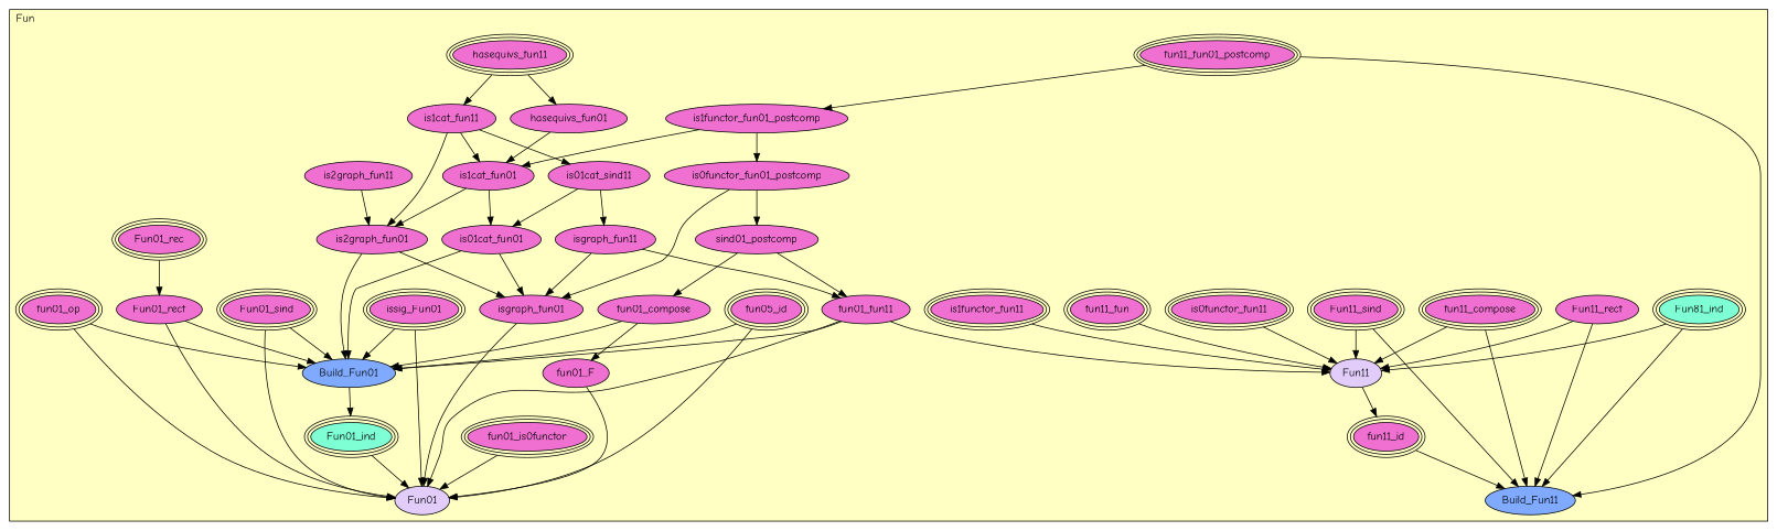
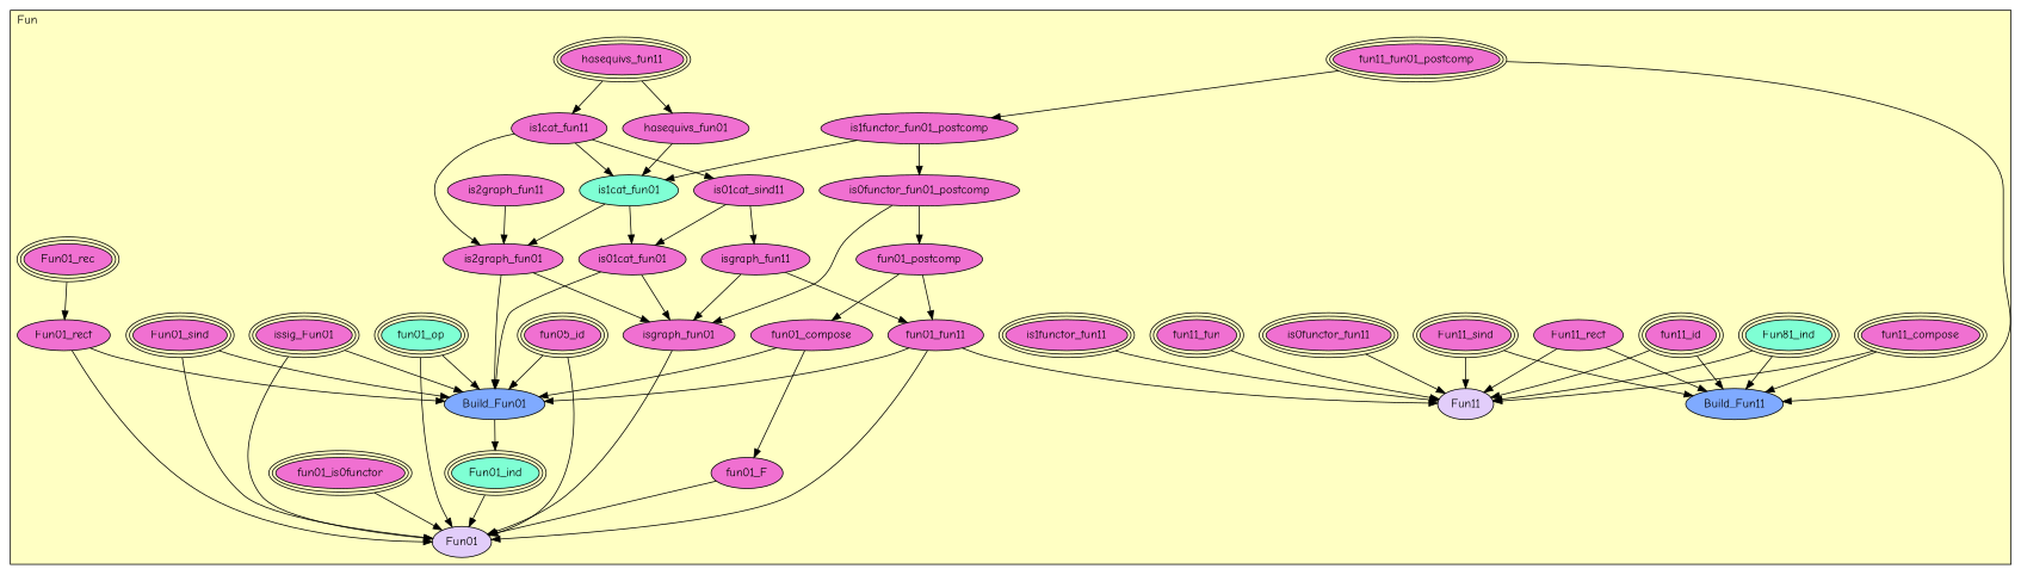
  digraph {
    fontname="Comic Neue"
    node [fillcolor="#F070D1" fontname="Comic Neue" style=filled]
    edge [fontname="Comic Neue"]
    n1 [label=fun11_compose peripheries=3]
    n2 [label=fun11_fun01_postcomp peripheries=3]
    n3 [label=is1functor_fun01_postcomp]
    n4 [label=is0functor_fun01_postcomp]
-   n5 [label=sind01_postcomp]
+   n5 [label=fun01_postcomp]
    n6 [label=fun01_compose]
    n7 [label=fun11_id peripheries=3]
    n8 [label=fun05_id peripheries=3]
    n9 [label=hasequivs_fun11 peripheries=3]
    n10 [label=is1cat_fun11]
    n11 [label=is2graph_fun11]
    n12 [label=is01cat_sind11]
    n13 [label=isgraph_fun11]
    n14 [label=fun01_fun11]
    n15 [label=is1functor_fun11 peripheries=3]
    n16 [label=is0functor_fun11 peripheries=3]
    n17 [label=fun11_fun peripheries=3]
    n18 [label=Fun11_sind peripheries=3]
    n19 [fillcolor="#7FFFD4" label=Fun81_ind peripheries=3]
    n20 [label=Fun11_rect]
    n21 [fillcolor="#7FAAFF" label=Build_Fun11]
    n22 [fillcolor="#E2CDFA" label=Fun11]
-   n23 [label=fun01_op peripheries=3]
+   n23 [fillcolor="#7FFFD4" label=fun01_op peripheries=3]
    n24 [label=hasequivs_fun01]
-   n25 [label=is1cat_fun01]
+   n25 [fillcolor="#7FFFD4" label=is1cat_fun01]
    n26 [label=is2graph_fun01]
    n27 [label=is01cat_fun01]
    n28 [label=isgraph_fun01]
    n29 [label=issig_Fun01 peripheries=3]
    n30 [label=fun01_is0functor peripheries=3]
    n31 [label=fun01_F]
    n32 [label=Fun01_sind peripheries=3]
    n33 [label=Fun01_rec peripheries=3]
    n34 [fillcolor="#7FFFD4" label=Fun01_ind peripheries=3]
    n35 [label=Fun01_rect]
    n36 [fillcolor="#7FAAFF" label=Build_Fun01]
    n37 [fillcolor="#E2CDFA" label=Fun01]
    subgraph cluster_1 {
      fillcolor="#FFFFC3"
      label=Fun
      labeljust=l
      style=filled
      n1
      n2
      n3
      n4
      n5
      n6
      n7
      n8
      n9
      n10
      n11
      n12
      n13
      n14
      n15
      n16
      n17
      n18
      n19
      n20
      n21
      n22
      n23
      n24
      n25
      n26
      n27
      n28
      n29
      n30
      n31
      n32
      n33
      n34
      n35
      n36
      n37
    }
    n1 -> n21
    n1 -> n22
    n2 -> n3
    n2 -> n21
    n3 -> n4
    n3 -> n25
    n4 -> n5
    n4 -> n28
    n5 -> n6
    n5 -> n14
    n6 -> n31
    n6 -> n36
    n7 -> n21
-   n22 -> n7
+   n7 -> n22
    n8 -> n36
    n8 -> n37
    n9 -> n10
    n9 -> n24
    n10 -> n12
    n10 -> n25
    n10 -> n26
    n11 -> n26
    n12 -> n13
    n12 -> n27
    n13 -> n14
    n13 -> n28
    n14 -> n22
    n14 -> n36
    n14 -> n37
    n15 -> n22
    n16 -> n22
    n17 -> n22
    n18 -> n21
    n18 -> n22
    n19 -> n21
    n19 -> n22
    n20 -> n21
    n20 -> n22
    n23 -> n36
    n23 -> n37
    n24 -> n25
    n25 -> n26
    n25 -> n27
    n26 -> n28
    n26 -> n36
    n27 -> n28
    n27 -> n36
    n28 -> n37
    n29 -> n36
    n29 -> n37
    n30 -> n37
    n31 -> n37
    n32 -> n36
    n32 -> n37
    n33 -> n35
    n34 -> n37
    n35 -> n36
    n35 -> n37
    n36 -> n34
  }
